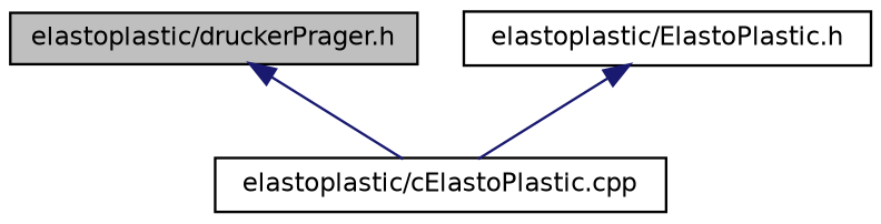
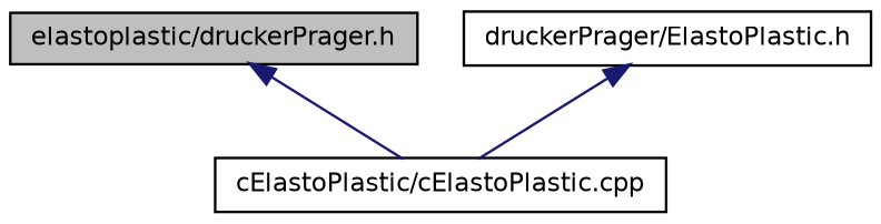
  digraph {
    node [color=black fillcolor=white fontname=Helvetica fontsize=10 shape=record style=filled]
    edge [color=midnightblue dir=back fontname=Helvetica fontsize=10 labelfontname=Helvetica labelfontsize=10 style=solid]
    n1 [fillcolor=grey75 fontcolor=black height=0.2 label="elastoplastic/druckerPrager.h" width=0.4]
-   n2 [height=0.2 label="elastoplastic/cElastoPlastic.cpp" width=0.4]
-   n3 [height=0.2 label="elastoplastic/ElastoPlastic.h" width=0.4]
+   n2 [height=0.2 label="cElastoPlastic/cElastoPlastic.cpp" width=0.4]
+   n3 [height=0.2 label="druckerPrager/ElastoPlastic.h" width=0.4]
    n1 -> n2
    n3 -> n2
  }
